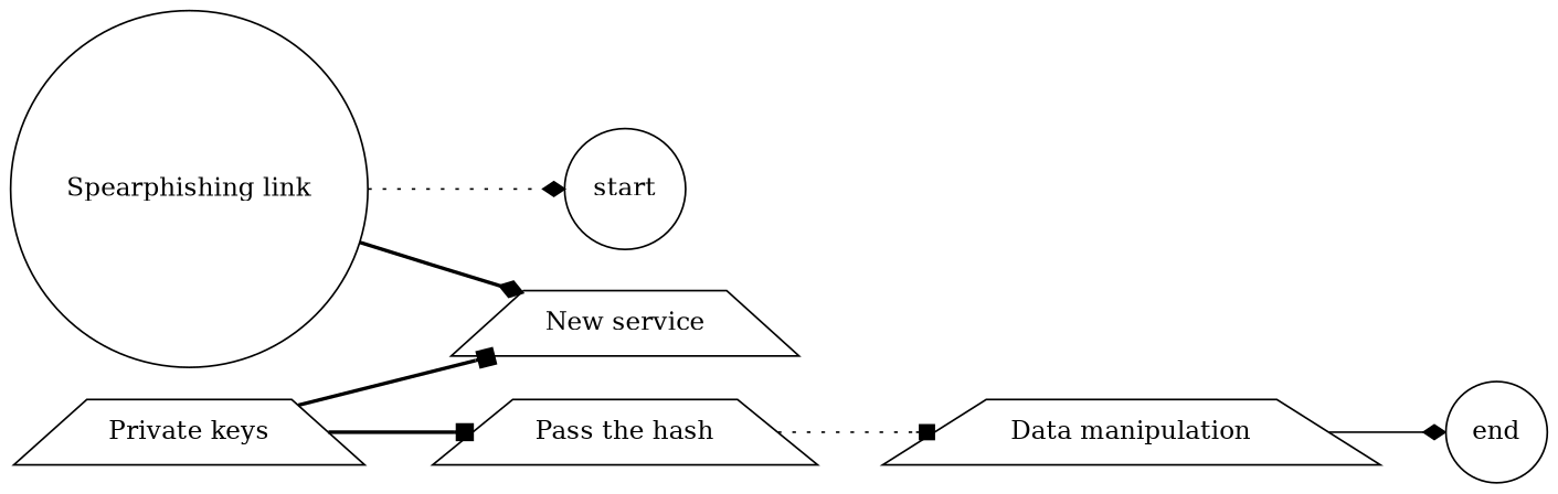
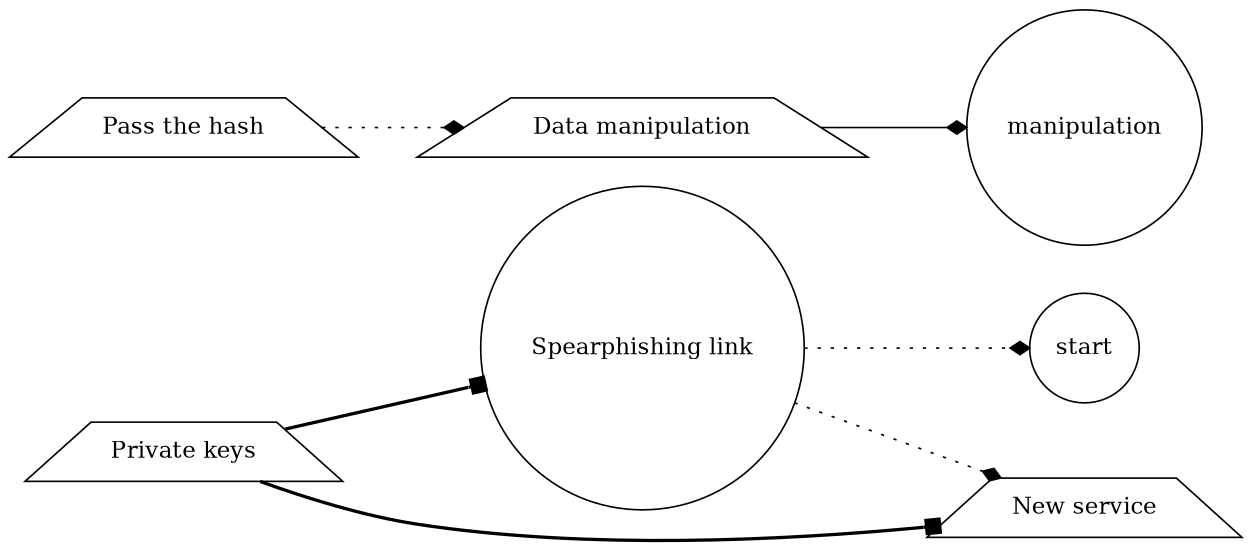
  digraph {
    rankdir=LR
    node [shape=trapezium]
    edge [arrowhead=diamond style=dotted]
    n1 [label=start shape=circle style=rounded]
    n2 [label="Spearphishing link" shape=circle]
    n3 [label="New service"]
    n4 [label="Private keys"]
    n5 [label="Pass the hash"]
    n6 [label="Data manipulation"]
-   n7 [label=end shape=circle style=rounded]
+   n7 [label=manipulation shape=circle style=rounded]
    n2 -> n1
-   n2 -> n3 [style=bold]
+   n2 -> n3
    n4 -> n3 [arrowhead=box style=bold]
-   n4 -> n5 [arrowhead=box style=bold]
-   n5 -> n6 [arrowhead=box]
+   n4 -> n2 [arrowhead=box style=bold]
+   n5 -> n6
    n6 -> n7 [style=solid]
  }
